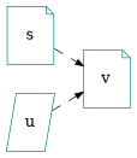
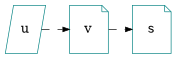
  digraph {
    fontname="DejaVu Serif"
    rankdir=LR
    ranksep=0.25
    node [color=teal fixedsize=true fontname="DejaVu Serif" fontsize=10 penwidth=0.5 shape=note]
    edge [arrowsize=0.5 fontname="DejaVu Serif" penwidth=0.5 style=dashed]
    s [width=0.4]
    v [width=0.4]
    u [shape=parallelogram width=0.4]
-   s -> v
+   v -> s
    u -> v
  }
